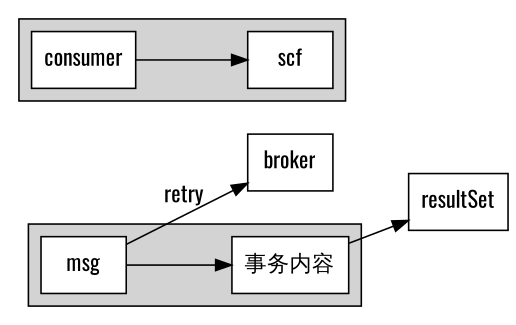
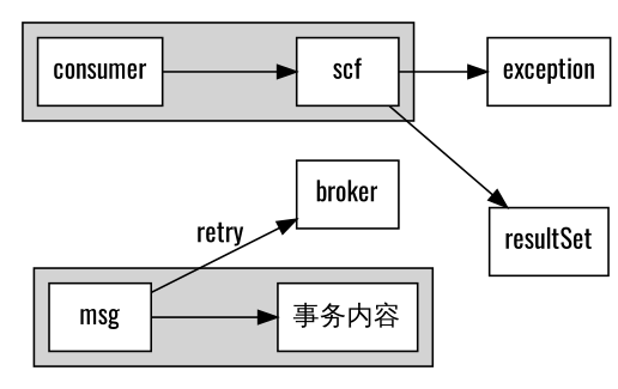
  digraph {
    fontname=Oswald
    nodesep=0.4
    rank=same
    rankdir=LR
    ranksep=0.5
    splines=line
    style=filled
    node [color=black fillcolor=white fontname=Oswald shape=box style=filled]
    edge [fontname=Oswald]
    n1 [label="事务内容"]
    msg [lable="同步消息"]
    n3 [label=scf]
    consumer
    n5 [label=broker]
    n6 [label=resultSet]
+   n7 [label=exception]
    subgraph cluster_1 {
      n1
      msg
    }
    subgraph cluster_2 {
      n3
      consumer
    }
    msg -> n1
    msg -> n5 [label=retry]
-   n1 -> n6
+   n3 -> n6
+   n3 -> n7
    consumer -> n3
  }
